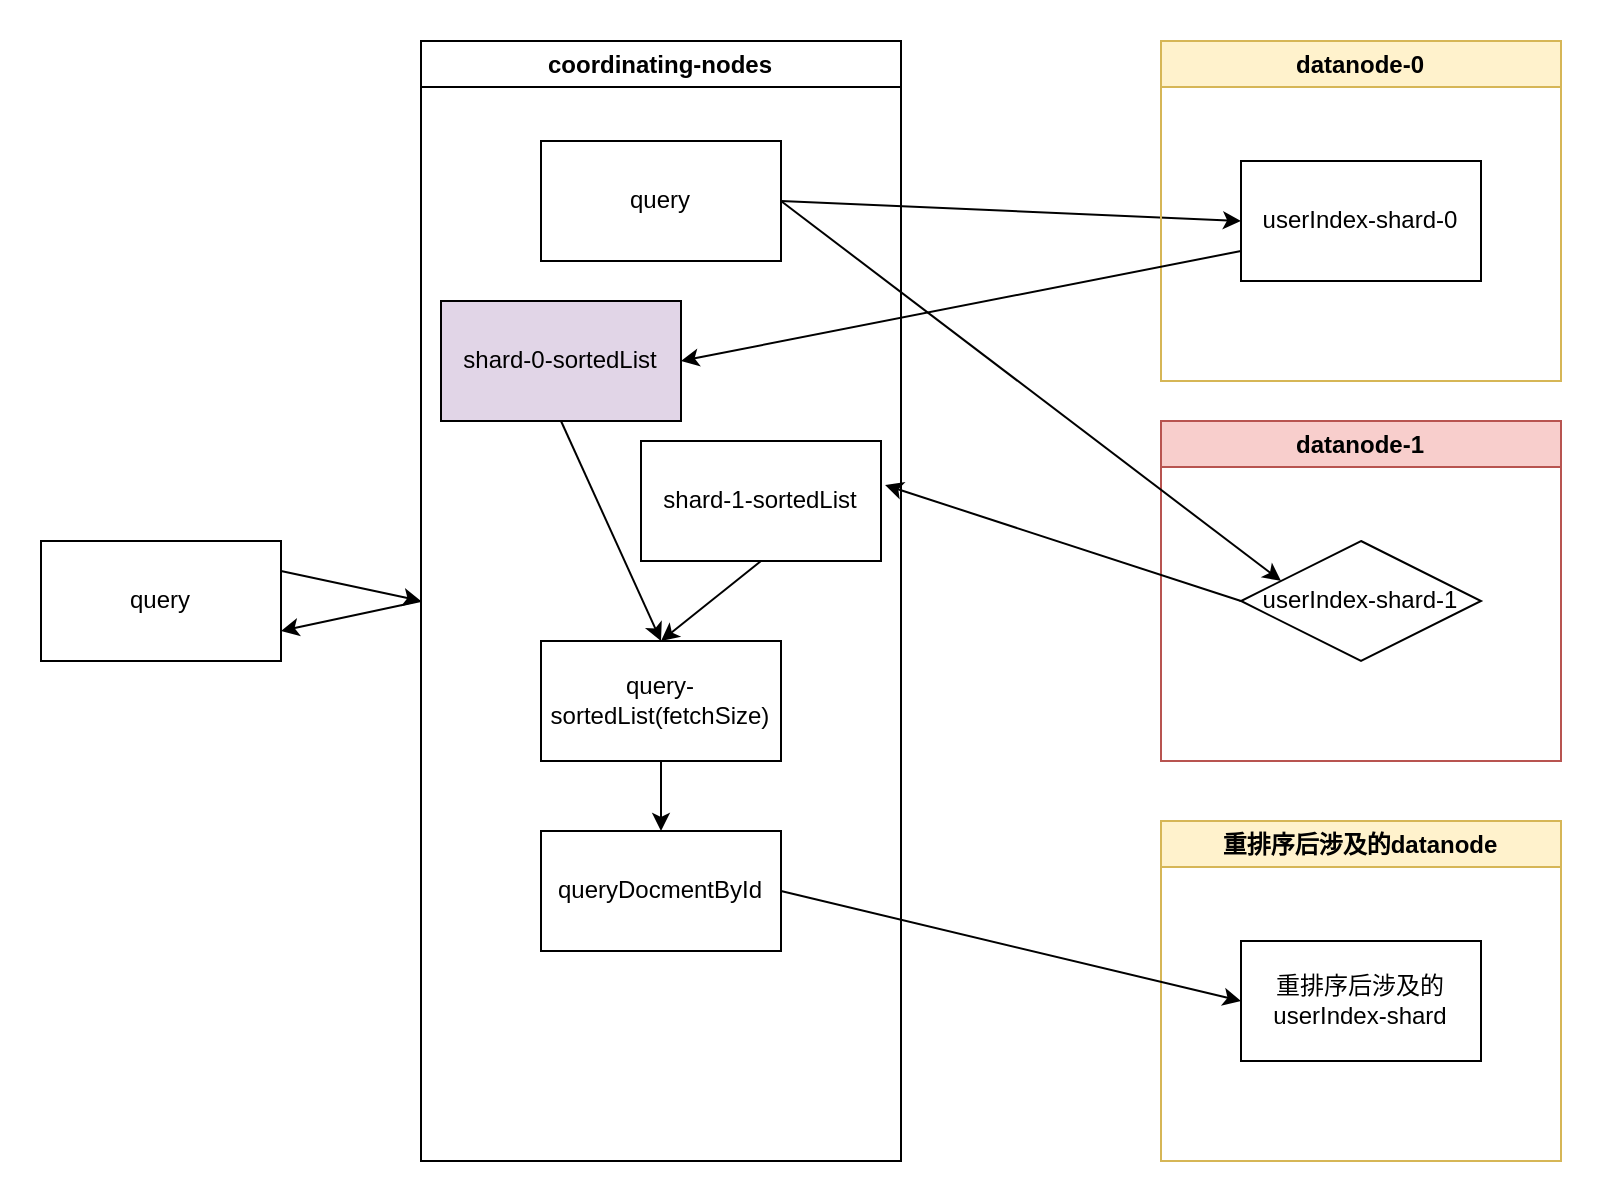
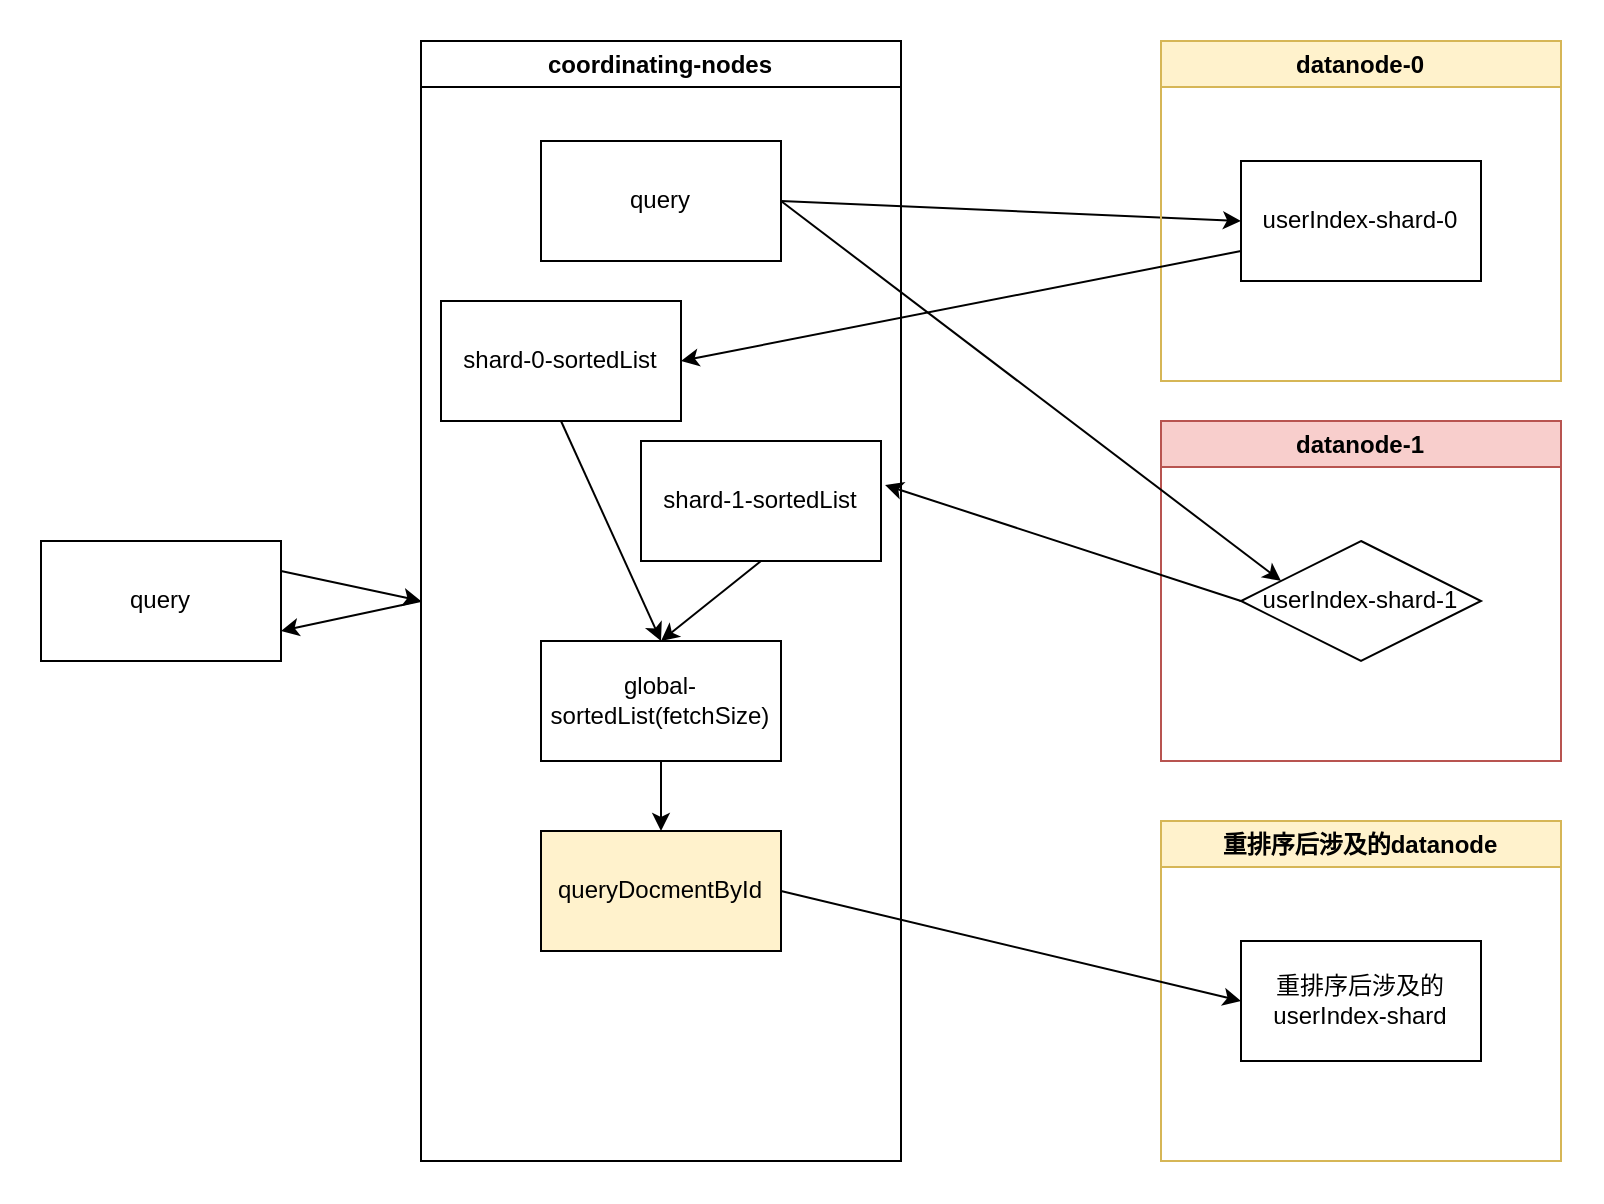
  <mxCell id="0" />
  <mxCell id="1" parent="0" />
  <mxCell id="2" style="rounded=0;orthogonalLoop=1;jettySize=auto;html=1;exitX=1;exitY=0.25;exitDx=0;exitDy=0;entryX=0;entryY=0.5;entryDx=0;entryDy=0;" edge="1" parent="1" source="3" target="6"><mxGeometry relative="1" as="geometry"><mxPoint x="210" y="285" as="targetPoint" /></mxGeometry></mxCell>
  <mxCell id="3" value="query" style="rounded=0;whiteSpace=wrap;html=1;" vertex="1" parent="1"><mxGeometry x="20" y="270" width="120" height="60" as="geometry" /></mxCell>
  <mxCell id="4" style="rounded=0;orthogonalLoop=1;jettySize=auto;html=1;exitX=1;exitY=0.5;exitDx=0;exitDy=0;entryX=0;entryY=0.5;entryDx=0;entryDy=0;" edge="1" parent="1" source="7" target="16"><mxGeometry relative="1" as="geometry" /></mxCell>
  <mxCell id="5" style="edgeStyle=none;rounded=0;orthogonalLoop=1;jettySize=auto;html=1;exitX=0;exitY=0.5;exitDx=0;exitDy=0;entryX=1;entryY=0.75;entryDx=0;entryDy=0;" edge="1" parent="1" source="6" target="3"><mxGeometry relative="1" as="geometry" /></mxCell>
  <mxCell id="6" value="coordinating-nodes" style="swimlane;" vertex="1" parent="1"><mxGeometry x="210" y="20" width="240" height="560" as="geometry" /></mxCell>
  <mxCell id="7" value="query" style="rounded=0;whiteSpace=wrap;html=1;" vertex="1" parent="6"><mxGeometry x="60" y="50" width="120" height="60" as="geometry" /></mxCell>
  <mxCell id="8" style="edgeStyle=none;rounded=0;orthogonalLoop=1;jettySize=auto;html=1;exitX=0.5;exitY=1;exitDx=0;exitDy=0;entryX=0.5;entryY=0;entryDx=0;entryDy=0;" edge="1" parent="6" source="9" target="12"><mxGeometry relative="1" as="geometry" /></mxCell>
- <mxCell id="9" value="shard-0-sortedList" style="rounded=0;whiteSpace=wrap;html=1;fillColor=#e1d5e7;" vertex="1" parent="6"><mxGeometry x="10" y="130" width="120" height="60" as="geometry" /></mxCell>
+ <mxCell id="9" value="shard-0-sortedList" style="rounded=0;whiteSpace=wrap;html=1;" vertex="1" parent="6"><mxGeometry x="10" y="130" width="120" height="60" as="geometry" /></mxCell>
  <mxCell id="10" style="edgeStyle=none;rounded=0;orthogonalLoop=1;jettySize=auto;html=1;exitX=0.5;exitY=1;exitDx=0;exitDy=0;entryX=0.5;entryY=0;entryDx=0;entryDy=0;" edge="1" parent="6" source="11" target="12"><mxGeometry relative="1" as="geometry" /></mxCell>
  <mxCell id="11" value="shard-1-sortedList" style="rounded=0;whiteSpace=wrap;html=1;" vertex="1" parent="6"><mxGeometry x="110" y="200" width="120" height="60" as="geometry" /></mxCell>
- <mxCell id="12" value="query-sortedList(fetchSize)" style="rounded=0;whiteSpace=wrap;html=1;" vertex="1" parent="6"><mxGeometry x="60" y="300" width="120" height="60" as="geometry" /></mxCell>
- <mxCell id="13" value="queryDocmentById" style="rounded=0;whiteSpace=wrap;html=1;" vertex="1" parent="6"><mxGeometry x="60" y="395" width="120" height="60" as="geometry" /></mxCell>
+ <mxCell id="12" value="global-sortedList(fetchSize)" style="rounded=0;whiteSpace=wrap;html=1;" vertex="1" parent="6"><mxGeometry x="60" y="300" width="120" height="60" as="geometry" /></mxCell>
+ <mxCell id="13" value="queryDocmentById" style="rounded=0;whiteSpace=wrap;html=1;fillColor=#fff2cc;" vertex="1" parent="6"><mxGeometry x="60" y="395" width="120" height="60" as="geometry" /></mxCell>
  <mxCell id="14" value="" style="edgeStyle=none;rounded=0;orthogonalLoop=1;jettySize=auto;html=1;" edge="1" parent="6" source="12" target="13"><mxGeometry relative="1" as="geometry" /></mxCell>
  <mxCell id="15" value="datanode-0" style="swimlane;fillColor=#fff2cc;strokeColor=#d6b656;" vertex="1" parent="1"><mxGeometry x="580" y="20" width="200" height="170" as="geometry" /></mxCell>
  <mxCell id="16" value="userIndex-shard-0" style="rounded=0;whiteSpace=wrap;html=1;" vertex="1" parent="15"><mxGeometry x="40" y="60" width="120" height="60" as="geometry" /></mxCell>
  <mxCell id="17" value="datanode-1" style="swimlane;fillColor=#f8cecc;strokeColor=#b85450;" vertex="1" parent="1"><mxGeometry x="580" y="210" width="200" height="170" as="geometry" /></mxCell>
  <mxCell id="18" value="userIndex-shard-1" style="rhombus;whiteSpace=wrap;html=1;" vertex="1" parent="17"><mxGeometry x="40" y="60" width="120" height="60" as="geometry" /></mxCell>
  <mxCell id="19" style="rounded=0;orthogonalLoop=1;jettySize=auto;html=1;exitX=0;exitY=0.75;exitDx=0;exitDy=0;entryX=1;entryY=0.5;entryDx=0;entryDy=0;" edge="1" parent="1" source="16" target="9"><mxGeometry relative="1" as="geometry" /></mxCell>
  <mxCell id="20" style="edgeStyle=none;rounded=0;orthogonalLoop=1;jettySize=auto;html=1;exitX=1;exitY=0.5;exitDx=0;exitDy=0;entryX=0;entryY=0.25;entryDx=0;entryDy=0;" edge="1" parent="1" source="7" target="18"><mxGeometry relative="1" as="geometry" /></mxCell>
  <mxCell id="21" style="edgeStyle=none;rounded=0;orthogonalLoop=1;jettySize=auto;html=1;exitX=0;exitY=0.5;exitDx=0;exitDy=0;entryX=1.017;entryY=0.367;entryDx=0;entryDy=0;entryPerimeter=0;" edge="1" parent="1" source="18" target="11"><mxGeometry relative="1" as="geometry" /></mxCell>
  <mxCell id="22" value="重排序后涉及的datanode" style="swimlane;fillColor=#fff2cc;strokeColor=#d6b656;" vertex="1" parent="1"><mxGeometry x="580" y="410" width="200" height="170" as="geometry" /></mxCell>
  <mxCell id="23" value="重排序后涉及的userIndex-shard" style="rounded=0;whiteSpace=wrap;html=1;" vertex="1" parent="22"><mxGeometry x="40" y="60" width="120" height="60" as="geometry" /></mxCell>
  <mxCell id="24" style="edgeStyle=none;rounded=0;orthogonalLoop=1;jettySize=auto;html=1;exitX=1;exitY=0.5;exitDx=0;exitDy=0;entryX=0;entryY=0.5;entryDx=0;entryDy=0;" edge="1" parent="1" source="13" target="23"><mxGeometry relative="1" as="geometry" /></mxCell>
